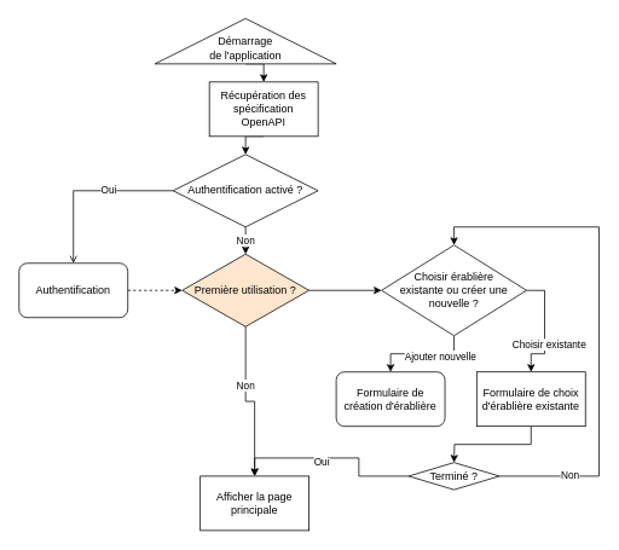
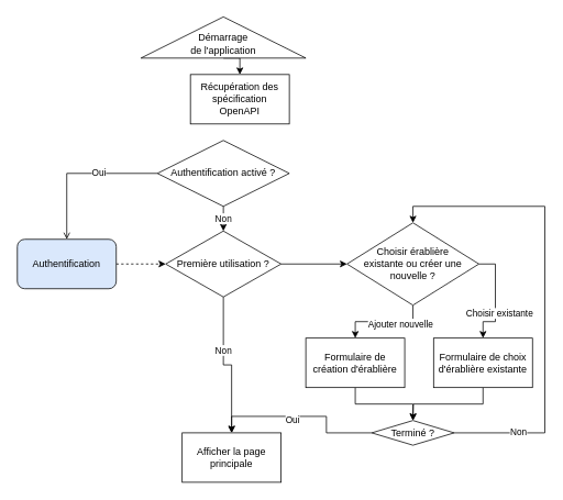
  <mxCell id="0" />
  <mxCell id="1" parent="0" />
  <mxCell id="2" style="edgeStyle=orthogonalEdgeStyle;rounded=0;orthogonalLoop=1;jettySize=auto;html=1;exitX=0;exitY=0.5;exitDx=0;exitDy=0;entryX=0.5;entryY=0;entryDx=0;entryDy=0;" edge="1" parent="1" source="3" target="5"><mxGeometry relative="1" as="geometry" /></mxCell>
  <mxCell id="3" value="&lt;div&gt;Démarrage &lt;br&gt;&lt;/div&gt;&lt;div&gt;de l'application&lt;/div&gt;" style="triangle;whiteSpace=wrap;html=1;rotation=0;direction=north;verticalAlign=bottom;" vertex="1" parent="1"><mxGeometry x="170" y="20" width="200" height="50" as="geometry" /></mxCell>
- <mxCell id="4" style="edgeStyle=orthogonalEdgeStyle;rounded=0;orthogonalLoop=1;jettySize=auto;html=1;exitX=0.5;exitY=1;exitDx=0;exitDy=0;entryX=0.5;entryY=0;entryDx=0;entryDy=0;" edge="1" parent="1" source="5" target="9"><mxGeometry relative="1" as="geometry" /></mxCell>
  <mxCell id="5" value="Récupération des spécification OpenAPI" style="rounded=0;whiteSpace=wrap;html=1;" vertex="1" parent="1"><mxGeometry x="230" y="90" width="120" height="60" as="geometry" /></mxCell>
  <mxCell id="6" style="edgeStyle=orthogonalEdgeStyle;rounded=0;orthogonalLoop=1;jettySize=auto;html=1;entryX=0.5;entryY=0;entryDx=0;entryDy=0;endArrow=open;" edge="1" parent="1" source="9" target="11"><mxGeometry relative="1" as="geometry" /></mxCell>
  <mxCell id="7" value="Oui" style="edgeLabel;html=1;align=center;verticalAlign=middle;resizable=0;points=[];" vertex="1" connectable="0" parent="6"><mxGeometry x="-0.242" y="-1" relative="1" as="geometry"><mxPoint as="offset" /></mxGeometry></mxCell>
  <mxCell id="8" value="Non" style="edgeStyle=orthogonalEdgeStyle;rounded=0;orthogonalLoop=1;jettySize=auto;html=1;exitX=0.5;exitY=1;exitDx=0;exitDy=0;entryX=0.5;entryY=0;entryDx=0;entryDy=0;" edge="1" parent="1" source="9" target="15"><mxGeometry relative="1" as="geometry" /></mxCell>
  <mxCell id="9" value="Authentification activé ?" style="rhombus;whiteSpace=wrap;html=1;" vertex="1" parent="1"><mxGeometry x="190" y="170" width="160" height="80" as="geometry" /></mxCell>
  <mxCell id="10" style="edgeStyle=orthogonalEdgeStyle;rounded=0;orthogonalLoop=1;jettySize=auto;html=1;exitX=1;exitY=0.5;exitDx=0;exitDy=0;entryX=0;entryY=0.5;entryDx=0;entryDy=0;dashed=1;" edge="1" parent="1" source="11" target="15"><mxGeometry relative="1" as="geometry" /></mxCell>
- <mxCell id="11" value="Authentification" style="rounded=1;whiteSpace=wrap;html=1;" vertex="1" parent="1"><mxGeometry x="20" y="290" width="120" height="60" as="geometry" /></mxCell>
+ <mxCell id="11" value="Authentification" style="rounded=1;whiteSpace=wrap;html=1;fillColor=#dae8fc;" vertex="1" parent="1"><mxGeometry x="20" y="290" width="120" height="60" as="geometry" /></mxCell>
  <mxCell id="12" style="edgeStyle=orthogonalEdgeStyle;rounded=0;orthogonalLoop=1;jettySize=auto;html=1;exitX=0.5;exitY=1;exitDx=0;exitDy=0;entryX=0.5;entryY=0;entryDx=0;entryDy=0;" edge="1" parent="1" source="15" target="16"><mxGeometry relative="1" as="geometry" /></mxCell>
  <mxCell id="13" value="Non" style="edgeLabel;html=1;align=center;verticalAlign=middle;resizable=0;points=[];" vertex="1" connectable="0" parent="12"><mxGeometry x="-0.263" y="-1" relative="1" as="geometry"><mxPoint as="offset" /></mxGeometry></mxCell>
  <mxCell id="14" style="edgeStyle=orthogonalEdgeStyle;rounded=0;orthogonalLoop=1;jettySize=auto;html=1;exitX=1;exitY=0.5;exitDx=0;exitDy=0;entryX=0;entryY=0.5;entryDx=0;entryDy=0;" edge="1" parent="1" source="15" target="21"><mxGeometry relative="1" as="geometry" /></mxCell>
- <mxCell id="15" value="Première utilisation ?" style="rhombus;whiteSpace=wrap;html=1;fillColor=#ffe6cc;" vertex="1" parent="1"><mxGeometry x="200" y="280" width="140" height="80" as="geometry" /></mxCell>
+ <mxCell id="15" value="Première utilisation ?" style="rhombus;whiteSpace=wrap;html=1;" vertex="1" parent="1"><mxGeometry x="200" y="280" width="140" height="80" as="geometry" /></mxCell>
  <mxCell id="16" value="Afficher la page principale" style="rounded=0;whiteSpace=wrap;html=1;" vertex="1" parent="1"><mxGeometry x="220" y="525" width="120" height="60" as="geometry" /></mxCell>
  <mxCell id="17" style="edgeStyle=orthogonalEdgeStyle;rounded=0;orthogonalLoop=1;jettySize=auto;html=1;exitX=1;exitY=0.5;exitDx=0;exitDy=0;entryX=0.5;entryY=0;entryDx=0;entryDy=0;" edge="1" parent="1" source="21" target="25"><mxGeometry relative="1" as="geometry" /></mxCell>
  <mxCell id="18" value="Choisir existante" style="edgeLabel;html=1;align=center;verticalAlign=middle;resizable=0;points=[];" vertex="1" connectable="0" parent="17"><mxGeometry x="0.267" y="4" relative="1" as="geometry"><mxPoint as="offset" /></mxGeometry></mxCell>
  <mxCell id="19" style="edgeStyle=orthogonalEdgeStyle;rounded=0;orthogonalLoop=1;jettySize=auto;html=1;exitX=0.5;exitY=1;exitDx=0;exitDy=0;" edge="1" parent="1" source="21" target="23"><mxGeometry relative="1" as="geometry"><Array as="points"><mxPoint x="500" y="390" /><mxPoint x="430" y="390" /></Array></mxGeometry></mxCell>
  <mxCell id="20" value="Ajouter nouvelle" style="edgeLabel;html=1;align=center;verticalAlign=middle;resizable=0;points=[];" vertex="1" connectable="0" parent="19"><mxGeometry x="-0.345" y="2" relative="1" as="geometry"><mxPoint as="offset" /></mxGeometry></mxCell>
  <mxCell id="21" value="&lt;div&gt;Choisir érablière &lt;br&gt;&lt;/div&gt;&lt;div&gt;existante ou créer une nouvelle ?&lt;/div&gt;" style="rhombus;whiteSpace=wrap;html=1;textDirection=ltr;" vertex="1" parent="1"><mxGeometry x="420" y="270" width="160" height="100" as="geometry" /></mxCell>
- <mxCell id="23" value="Formulaire de création d'érablière" style="whiteSpace=wrap;html=1;rounded=1;" vertex="1" parent="1"><mxGeometry x="370" y="410" width="120" height="60" as="geometry" /></mxCell>
+ <mxCell id="22" style="edgeStyle=orthogonalEdgeStyle;rounded=0;orthogonalLoop=1;jettySize=auto;html=1;exitX=0.5;exitY=1;exitDx=0;exitDy=0;entryX=0.5;entryY=0;entryDx=0;entryDy=0;" edge="1" parent="1" source="23" target="30"><mxGeometry relative="1" as="geometry" /></mxCell>
+ <mxCell id="23" value="Formulaire de création d'érablière" style="rounded=0;whiteSpace=wrap;html=1;" vertex="1" parent="1"><mxGeometry x="370" y="410" width="120" height="60" as="geometry" /></mxCell>
  <mxCell id="24" style="edgeStyle=orthogonalEdgeStyle;rounded=0;orthogonalLoop=1;jettySize=auto;html=1;exitX=0.5;exitY=1;exitDx=0;exitDy=0;" edge="1" parent="1" source="25"><mxGeometry relative="1" as="geometry"><mxPoint x="500" y="510" as="targetPoint" /></mxGeometry></mxCell>
  <mxCell id="25" value="Formulaire de choix d'érablière existante" style="rounded=0;whiteSpace=wrap;html=1;" vertex="1" parent="1"><mxGeometry x="525" y="410" width="120" height="60" as="geometry" /></mxCell>
  <mxCell id="26" style="edgeStyle=orthogonalEdgeStyle;rounded=0;orthogonalLoop=1;jettySize=auto;html=1;entryX=0.5;entryY=0;entryDx=0;entryDy=0;" edge="1" parent="1" source="30" target="16"><mxGeometry relative="1" as="geometry" /></mxCell>
  <mxCell id="27" value="Oui" style="edgeLabel;html=1;align=center;verticalAlign=middle;resizable=0;points=[];" vertex="1" connectable="0" parent="26"><mxGeometry x="0.111" y="3" relative="1" as="geometry"><mxPoint as="offset" /></mxGeometry></mxCell>
  <mxCell id="28" style="edgeStyle=orthogonalEdgeStyle;rounded=0;orthogonalLoop=1;jettySize=auto;html=1;exitX=1;exitY=0.5;exitDx=0;exitDy=0;entryX=0.5;entryY=0;entryDx=0;entryDy=0;" edge="1" parent="1" source="30" target="21"><mxGeometry relative="1" as="geometry"><Array as="points"><mxPoint x="660" y="525" /><mxPoint x="660" y="250" /><mxPoint x="500" y="250" /></Array></mxGeometry></mxCell>
  <mxCell id="29" value="Non" style="edgeLabel;html=1;align=center;verticalAlign=middle;resizable=0;points=[];" vertex="1" connectable="0" parent="28"><mxGeometry x="-0.727" y="2" relative="1" as="geometry"><mxPoint as="offset" /></mxGeometry></mxCell>
  <mxCell id="30" value="Terminé ?" style="rhombus;whiteSpace=wrap;html=1;" vertex="1" parent="1"><mxGeometry x="450" y="510" width="100" height="30" as="geometry" /></mxCell>
